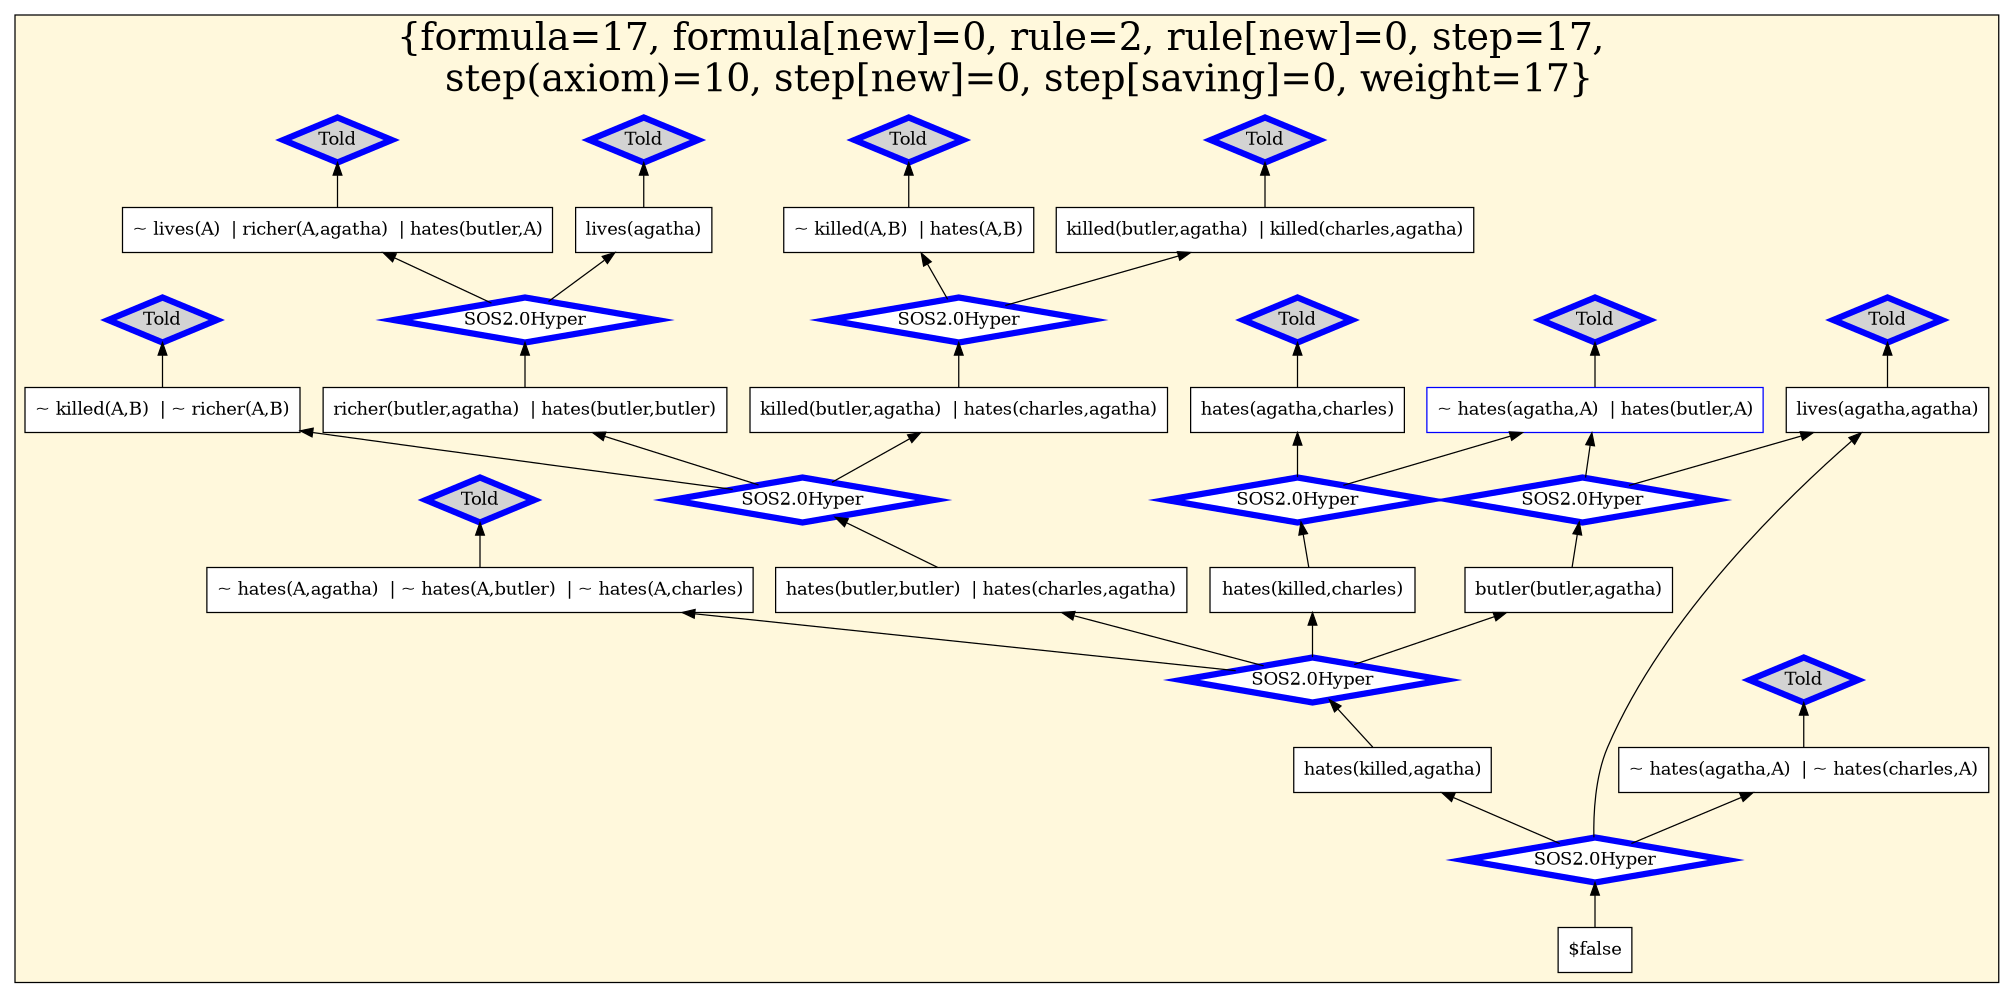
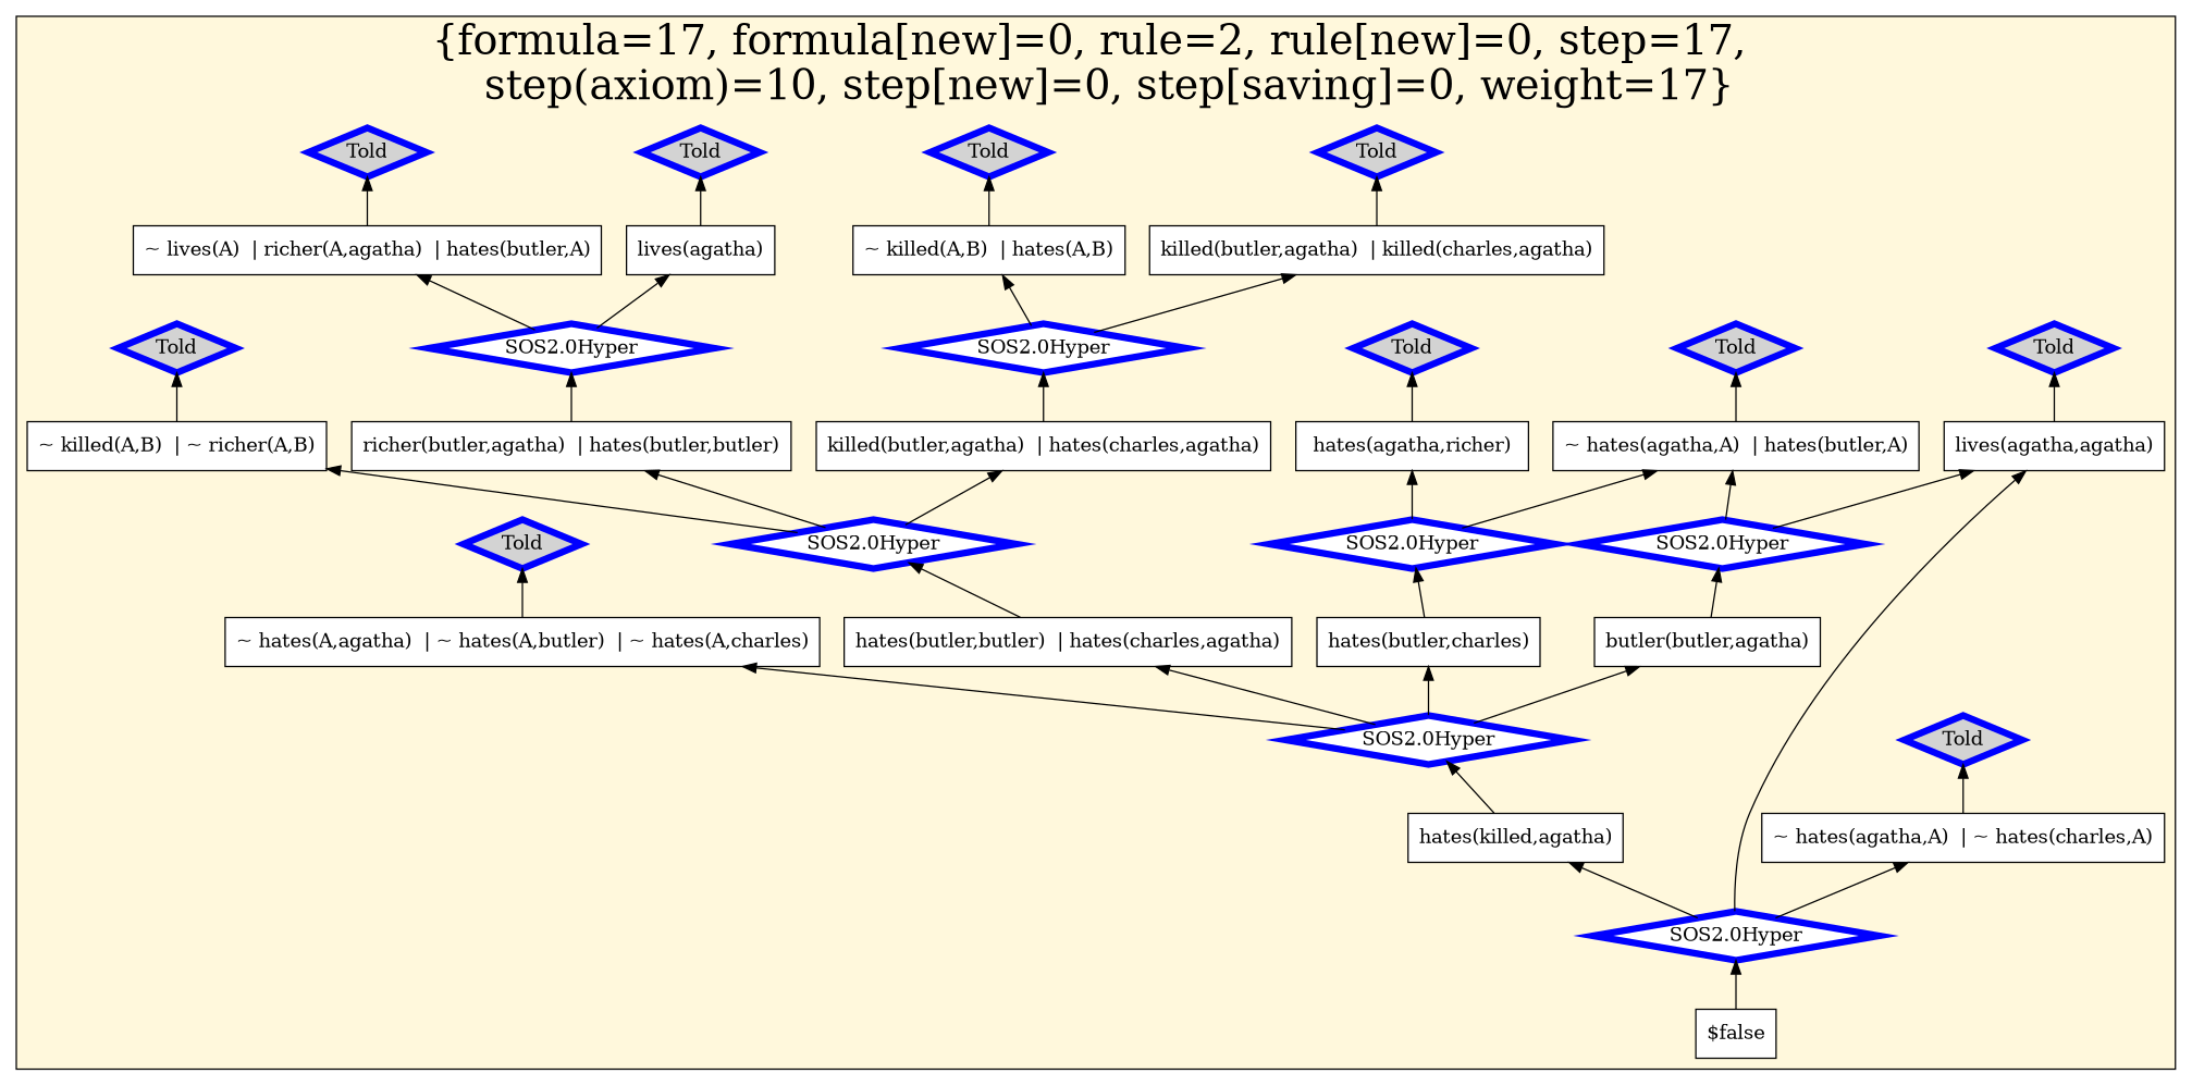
  digraph {
    rankdir=BT
    node [color=black fillcolor=white shape=box style=filled]
    n1 [label="~ hates(A,agatha)  | ~ hates(A,butler)  | ~ hates(A,charles)"]
    n2 [label="hates(butler,butler)  | hates(charles,agatha)"]
    n3 [label="~ killed(A,B)  | ~ richer(A,B)"]
-   n4 [label="hates(killed,charles)"]
+   n4 [label="hates(butler,charles)"]
    n5 [label="hates(killed,agatha)"]
    n6 [label="butler(butler,agatha)"]
    n7 [label="~ killed(A,B)  | hates(A,B)"]
    n8 [label="richer(butler,agatha)  | hates(butler,butler)"]
    n9 [label="$false"]
    n10 [label="lives(agatha,agatha)"]
    n11 [label="~ lives(A)  | richer(A,agatha)  | hates(butler,A)"]
    n12 [label="~ hates(agatha,A)  | ~ hates(charles,A)"]
    n13 [label="lives(agatha)"]
-   n14 [label="hates(agatha,charles)"]
-   n15 [color=blue label="~ hates(agatha,A)  | hates(butler,A)"]
+   n14 [label="hates(agatha,richer)"]
+   n15 [label="~ hates(agatha,A)  | hates(butler,A)"]
    n16 [label="killed(butler,agatha)  | killed(charles,agatha)"]
    n17 [label="killed(butler,agatha)  | hates(charles,agatha)"]
    n18 [color=blue fillcolor=lightgrey label=Told penwidth=5 shape=diamond]
    n19 [color=blue fillcolor=lightgrey label=Told penwidth=5 shape=diamond]
    n20 [color=blue fillcolor=lightgrey label=Told penwidth=5 shape=diamond]
    n21 [color=blue label="SOS2.0Hyper" penwidth=5 shape=diamond]
    n22 [color=blue fillcolor=lightgrey label=Told penwidth=5 shape=diamond]
    n23 [color=blue label="SOS2.0Hyper" penwidth=5 shape=diamond]
    n24 [color=blue label="SOS2.0Hyper" penwidth=5 shape=diamond]
    n25 [color=blue fillcolor=lightgrey label=Told penwidth=5 shape=diamond]
    n26 [color=blue fillcolor=lightgrey label=Told penwidth=5 shape=diamond]
    n27 [color=blue label="SOS2.0Hyper" penwidth=5 shape=diamond]
    n28 [color=blue label="SOS2.0Hyper" penwidth=5 shape=diamond]
    n29 [color=blue fillcolor=lightgrey label=Told penwidth=5 shape=diamond]
    n30 [color=blue label="SOS2.0Hyper" penwidth=5 shape=diamond]
    n31 [color=blue label="SOS2.0Hyper" penwidth=5 shape=diamond]
    n32 [color=blue fillcolor=lightgrey label=Told penwidth=5 shape=diamond]
    n33 [color=blue fillcolor=lightgrey label=Told penwidth=5 shape=diamond]
    n34 [color=blue fillcolor=lightgrey label=Told penwidth=5 shape=diamond]
    subgraph cluster_1 {
      fillcolor=cornsilk
      fontsize=30
      label="{formula=17, formula[new]=0, rule=2, rule[new]=0, step=17, \n  step(axiom)=10, step[new]=0, step[saving]=0, weight=17}"
      labelloc=b
      style=filled
      n1
      n2
      n3
      n4
      n5
      n6
      n7
      n8
      n9
      n10
      n11
      n12
      n13
      n14
      n15
      n16
      n17
      n18
      n19
      n20
      n21
      n22
      n23
      n24
      n25
      n26
      n27
      n28
      n29
      n30
      n31
      n32
      n33
      n34
    }
    n1 -> n29
    n2 -> n30
    n3 -> n25
    n4 -> n27
    n5 -> n21
    n6 -> n31
    n7 -> n33
    n8 -> n28
    n9 -> n24
    n10 -> n32
    n11 -> n19
    n12 -> n34
    n13 -> n20
    n14 -> n22
    n15 -> n26
    n16 -> n18
    n17 -> n23
    n21 -> n1
    n21 -> n2
    n21 -> n4
    n21 -> n6
    n23 -> n7
    n23 -> n16
    n24 -> n5
    n24 -> n10
    n24 -> n12
    n27 -> n14
    n27 -> n15
    n28 -> n11
    n28 -> n13
    n30 -> n3
    n30 -> n8
    n30 -> n17
    n31 -> n10
    n31 -> n15
  }
